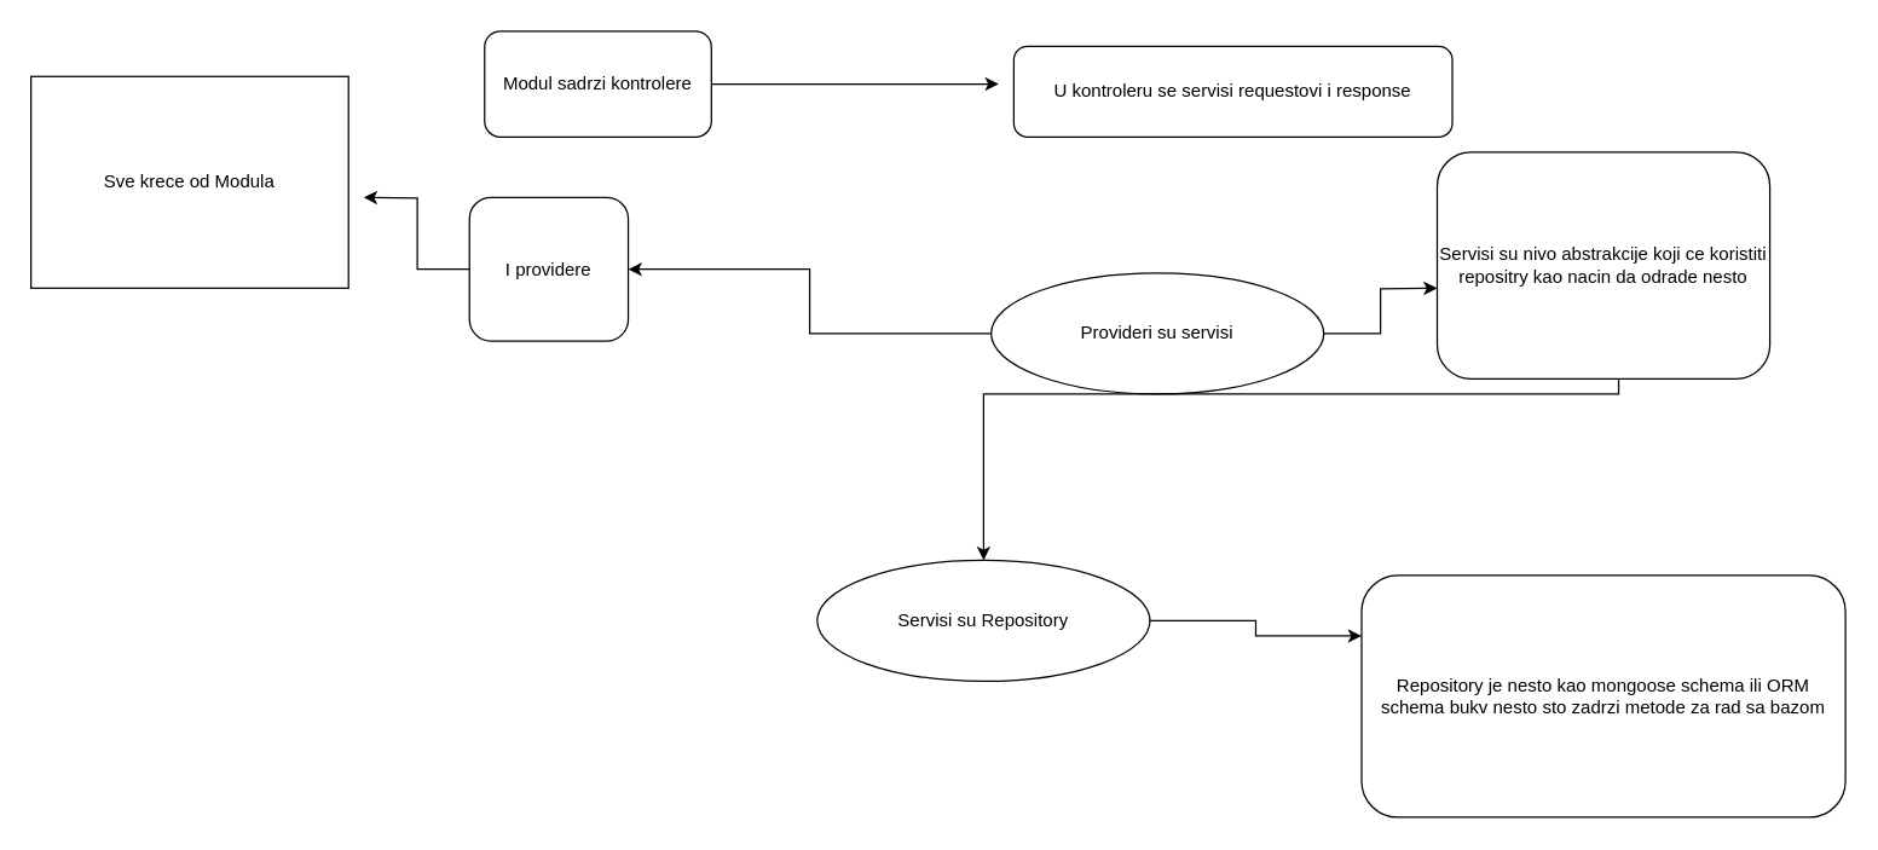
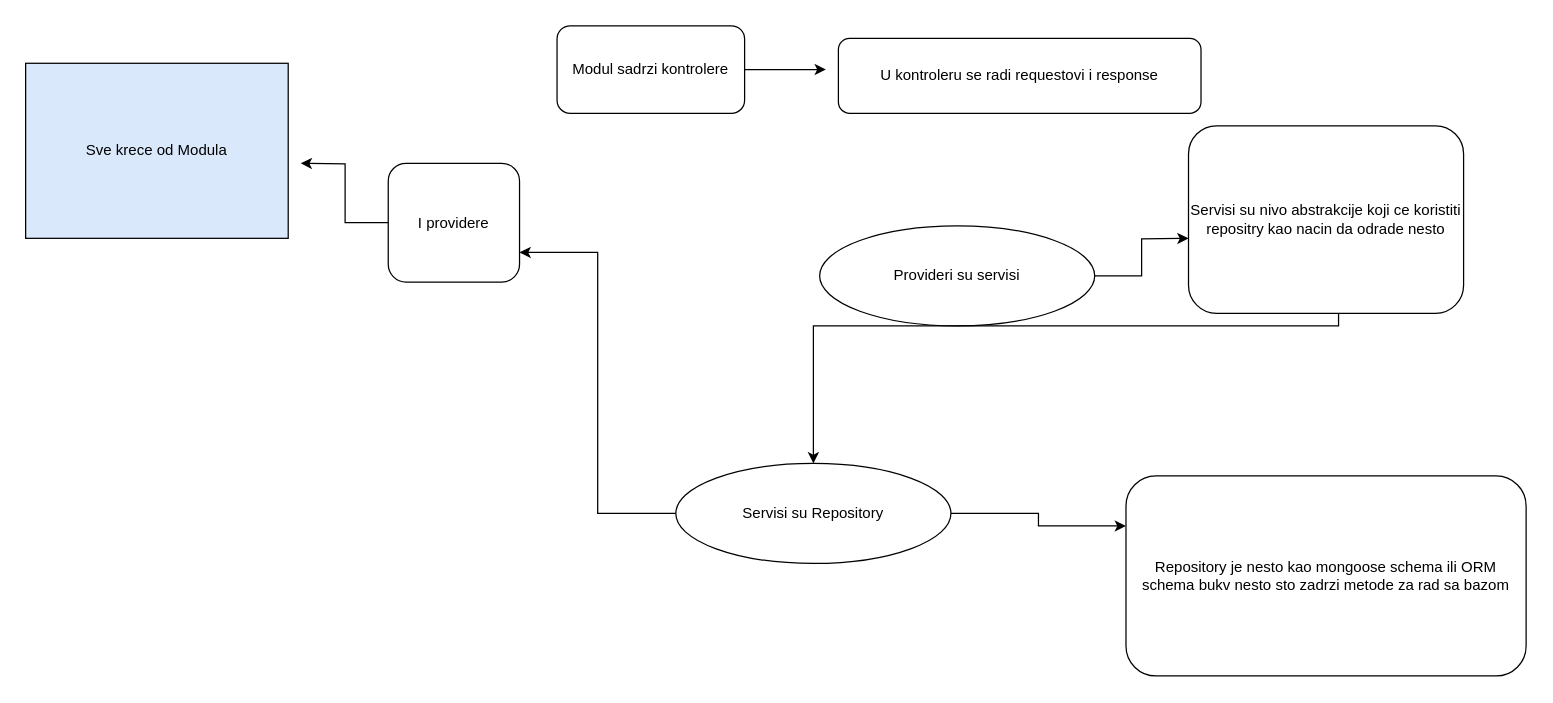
  <mxCell id="0" />
  <mxCell id="1" parent="0" />
- <mxCell id="2" value="Sve krece od Modula" style="rounded=0;whiteSpace=wrap;html=1;" parent="1" vertex="1"><mxGeometry x="20" y="50" width="210" height="140" as="geometry" /></mxCell>
+ <mxCell id="2" value="Sve krece od Modula" style="rounded=0;whiteSpace=wrap;html=1;fillColor=#dae8fc;" parent="1" vertex="1"><mxGeometry x="20" y="50" width="210" height="140" as="geometry" /></mxCell>
  <mxCell id="3" style="edgeStyle=orthogonalEdgeStyle;rounded=0;orthogonalLoop=1;jettySize=auto;html=1;" parent="1" source="4" edge="1"><mxGeometry relative="1" as="geometry"><mxPoint x="660" y="55" as="targetPoint" /></mxGeometry></mxCell>
- <mxCell id="4" value="Modul sadrzi kontrolere" style="rounded=1;whiteSpace=wrap;html=1;" parent="1" vertex="1"><mxGeometry x="320" y="20" width="150" height="70" as="geometry" /></mxCell>
+ <mxCell id="4" value="Modul sadrzi kontrolere" style="rounded=1;whiteSpace=wrap;html=1;" parent="1" vertex="1"><mxGeometry x="445" y="20" width="150" height="70" as="geometry" /></mxCell>
  <mxCell id="5" style="edgeStyle=orthogonalEdgeStyle;rounded=0;orthogonalLoop=1;jettySize=auto;html=1;" parent="1" source="6" edge="1"><mxGeometry relative="1" as="geometry"><mxPoint x="240" as="targetPoint" y="130" /></mxGeometry></mxCell>
  <mxCell id="6" value="I providere" style="rounded=1;whiteSpace=wrap;html=1;" parent="1" vertex="1"><mxGeometry x="310" y="130" width="105" height="95" as="geometry" /></mxCell>
- <mxCell id="7" style="edgeStyle=orthogonalEdgeStyle;rounded=0;orthogonalLoop=1;jettySize=auto;html=1;" parent="1" source="9" target="6" edge="1"><mxGeometry relative="1" as="geometry" /></mxCell>
  <mxCell id="8" style="edgeStyle=orthogonalEdgeStyle;rounded=0;orthogonalLoop=1;jettySize=auto;html=1;" parent="1" source="9" edge="1"><mxGeometry relative="1" as="geometry"><mxPoint x="950" y="190" as="targetPoint" /></mxGeometry></mxCell>
  <mxCell id="9" value="Provideri su servisi" style="ellipse;whiteSpace=wrap;html=1;" parent="1" vertex="1"><mxGeometry x="655" y="180" width="220" height="80" as="geometry" /></mxCell>
+ <mxCell id="10" style="edgeStyle=orthogonalEdgeStyle;rounded=0;orthogonalLoop=1;jettySize=auto;html=1;entryX=1;entryY=0.75;entryDx=0;entryDy=0;" parent="1" source="12" target="6" edge="1"><mxGeometry relative="1" as="geometry" /></mxCell>
  <mxCell id="11" style="edgeStyle=orthogonalEdgeStyle;rounded=0;orthogonalLoop=1;jettySize=auto;html=1;exitX=1;exitY=0.5;exitDx=0;exitDy=0;entryX=0;entryY=0.25;entryDx=0;entryDy=0;" parent="1" source="12" target="16" edge="1"><mxGeometry relative="1" as="geometry"><mxPoint x="850" y="400" as="targetPoint" /></mxGeometry></mxCell>
  <mxCell id="12" value="Servisi su Repository" style="ellipse;whiteSpace=wrap;html=1;" parent="1" vertex="1"><mxGeometry x="540" y="370" width="220" height="80" as="geometry" /></mxCell>
- <mxCell id="13" value="U kontroleru se servisi requestovi i response" style="rounded=1;whiteSpace=wrap;html=1;" parent="1" vertex="1"><mxGeometry x="670" y="30" width="290" height="60" as="geometry" /></mxCell>
+ <mxCell id="13" value="U kontroleru se radi requestovi i response" style="rounded=1;whiteSpace=wrap;html=1;" parent="1" vertex="1"><mxGeometry x="670" y="30" width="290" height="60" as="geometry" /></mxCell>
  <mxCell id="14" value="" style="edgeStyle=orthogonalEdgeStyle;rounded=0;orthogonalLoop=1;jettySize=auto;html=1;" edge="1" parent="1" source="15" target="12"><mxGeometry relative="1" as="geometry"><mxPoint x="1070" y="330" as="targetPoint" /><Array as="points"><mxPoint x="1070" y="260" /></Array></mxGeometry></mxCell>
  <mxCell id="15" value="Servisi su nivo abstrakcije koji ce koristiti repositry kao nacin da odrade nesto" style="rounded=1;whiteSpace=wrap;html=1;" parent="1" vertex="1"><mxGeometry x="950" y="100" width="220" height="150" as="geometry" /></mxCell>
  <mxCell id="16" value="Repository je nesto kao mongoose schema ili ORM schema bukv nesto sto zadrzi metode za rad sa bazom" style="rounded=1;whiteSpace=wrap;html=1;" parent="1" vertex="1"><mxGeometry x="900" y="380" width="320" height="160" as="geometry" /></mxCell>
